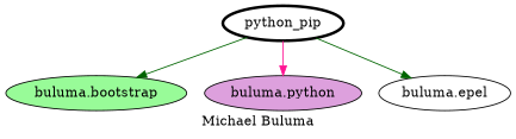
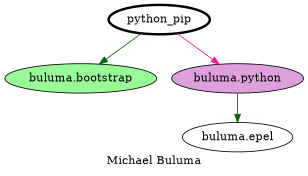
  digraph {
    label="Michael Buluma"
    node [fillcolor=white style=filled]
    edge [color=darkgreen]
    python_pip [penwidth=3]
    "buluma.bootstrap" [fillcolor=palegreen]
    n3 [fillcolor=plum label="buluma.python"]
    "buluma.epel"
    python_pip -> "buluma.bootstrap"
    python_pip -> n3 [color=deeppink]
-   python_pip -> "buluma.epel"
+   n3 -> "buluma.epel"
  }
